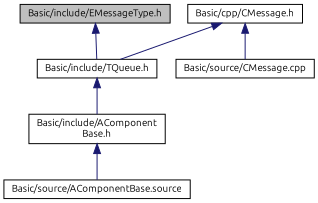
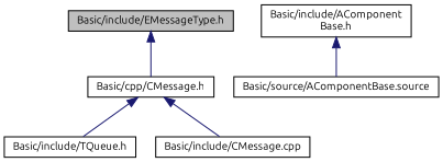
  digraph {
    fontname=Ubuntu
    node [color=black fillcolor=white fontname=Ubuntu fontsize=10 shape=record style=filled]
    edge [color=midnightblue dir=back fontname=Ubuntu fontsize=10 labelfontname=Helvetica labelfontsize=10 style=solid]
    n1 [fillcolor=grey75 fontcolor=black height=0.2 label="Basic/include/EMessageType.h" width=0.4]
    n2 [height=0.2 label="Basic/cpp/CMessage.h" width=0.4]
    n3 [height=0.2 label="Basic/include/TQueue.h" width=0.4]
-   n4 [height=0.2 label="Basic/source/CMessage.cpp" width=0.4]
+   n4 [height=0.2 label="Basic/include/CMessage.cpp" width=0.4]
    n5 [height=0.2 label="Basic/include/AComponent\lBase.h" width=0.4]
    n6 [height=0.2 label="Basic/source/AComponentBase.source" width=0.4]
-   n1 -> n3
+   n1 -> n2
    n2 -> n3
    n2 -> n4
-   n3 -> n5
    n5 -> n6
  }
